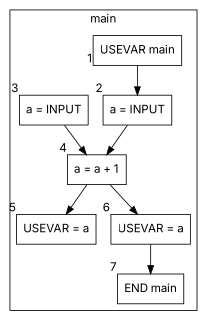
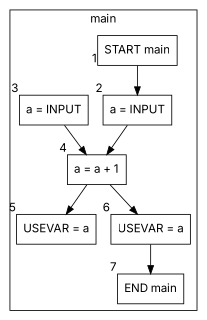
  digraph {
    fontname=Inter
    node [fontname=Inter shape=box]
    edge [fontname=Inter]
-   n1 [label="USEVAR main" xlabel=1]
+   n1 [label="START main" xlabel=1]
    n2 [label="a = INPUT" xlabel=2]
    n3 [label="a = INPUT" xlabel=3]
    n4 [label="a = a + 1" xlabel=4]
    n5 [label="USEVAR = a" xlabel=5]
    n6 [label="USEVAR = a" xlabel=6]
    n7 [label="END main" xlabel=7]
    subgraph cluster_1 {
      label=main
      n1
      n2
      n3
      n4
      n5
      n6
      n7
    }
    n1 -> n2
    n2 -> n4
    n3 -> n4
    n4 -> n5
    n4 -> n6
    n6 -> n7
  }
